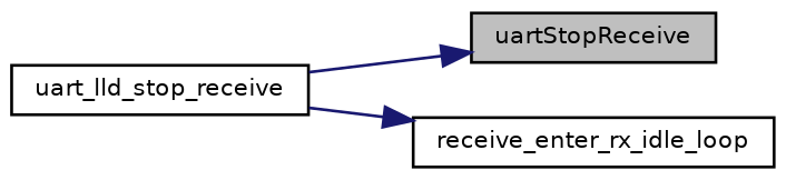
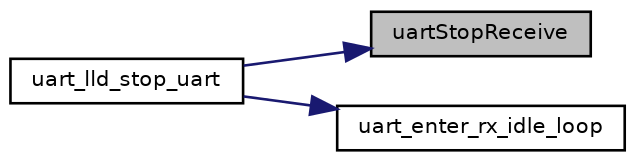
  digraph {
    rankdir=LR
    node [color=black fontname=Helvetica fontsize=8 shape=record]
    edge [color=midnightblue fontname=Helvetica fontsize=8 labelfontname=Helvetica labelfontsize=8 style=solid]
    n1 [fillcolor=grey75 fontcolor=black height=0.2 label=uartStopReceive style=filled width=0.4]
-   n2 [height=0.2 label=uart_lld_stop_receive width=0.4]
-   n3 [height=0.2 label=receive_enter_rx_idle_loop width=0.4]
+   n2 [height=0.2 label=uart_lld_stop_uart width=0.4]
+   n3 [height=0.2 label=uart_enter_rx_idle_loop width=0.4]
    n2 -> n1
    n2 -> n3
  }
